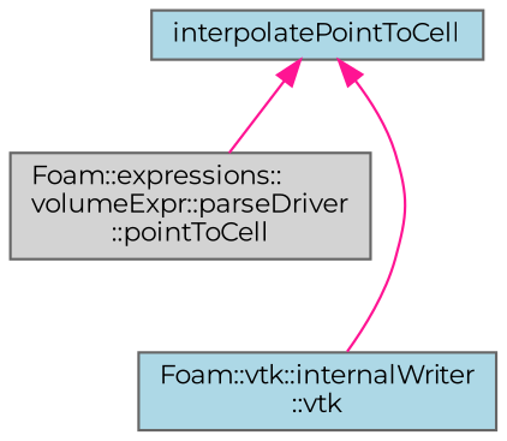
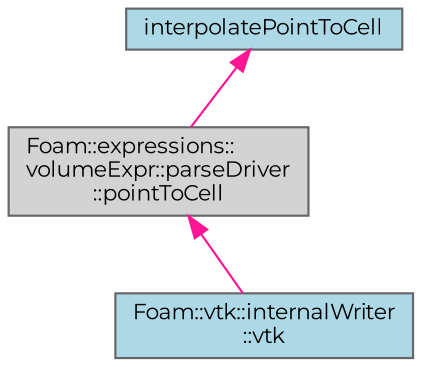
  digraph {
    fontname=Montserrat
    rankdir=TB
    node [color=grey40 fillcolor=lightblue fontname=Montserrat fontsize=10 shape=box style=filled]
    edge [color=deeppink dir=back fontname=Montserrat fontsize=10 labelfontname=Helvetica labelfontsize=10 style=solid]
    n1 [color=gray40 fontcolor=black height=0.2 label=interpolatePointToCell width=0.4]
    n2 [fillcolor=lightgrey height=0.2 label="Foam::expressions::\lvolumeExpr::parseDriver\l::pointToCell" width=0.4]
    n3 [height=0.2 label="Foam::vtk::internalWriter\l::vtk" width=0.4]
    n1 -> n2
-   n1 -> n3
+   n2 -> n3
  }
